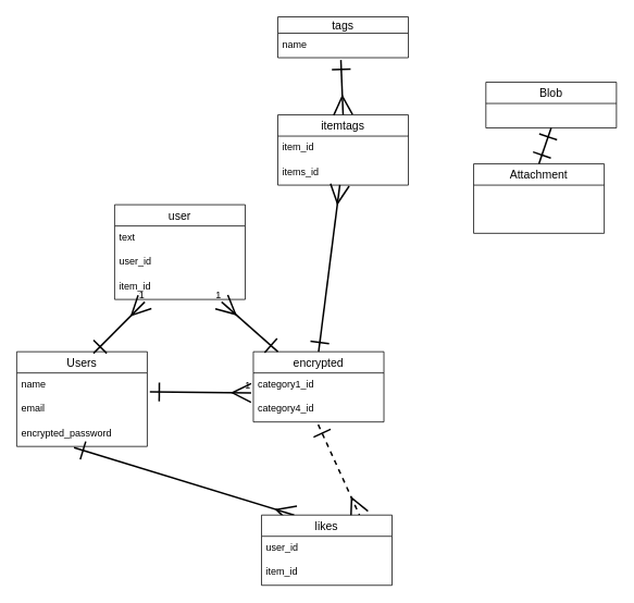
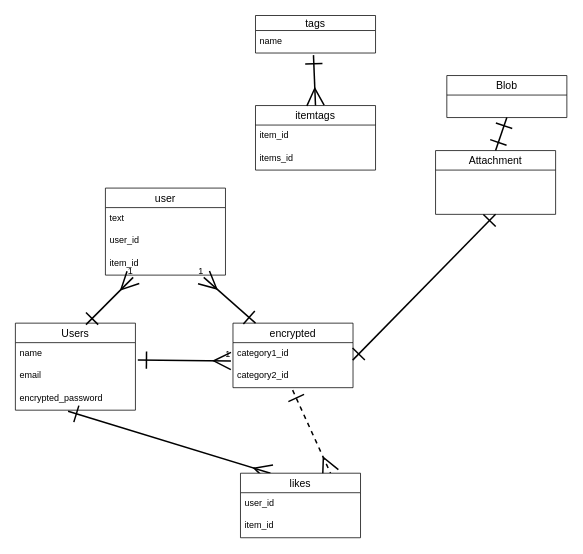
  <mxCell id="0" />
  <mxCell id="1" parent="0" />
  <mxCell id="2" value="Users" style="swimlane;fontStyle=0;childLayout=stackLayout;horizontal=1;startSize=26;horizontalStack=0;resizeParent=1;resizeParentMax=0;resizeLast=0;collapsible=1;marginBottom=0;align=center;fontSize=14;" parent="1" vertex="1"><mxGeometry x="20" y="430" width="160" height="116" as="geometry" /></mxCell>
  <mxCell id="3" value="name" style="text;strokeColor=none;fillColor=none;spacingLeft=4;spacingRight=4;overflow=hidden;rotatable=0;points=[[0,0.5],[1,0.5]];portConstraint=eastwest;fontSize=12;" parent="2" vertex="1"><mxGeometry y="26" width="160" height="30" as="geometry" /></mxCell>
  <mxCell id="4" value="email" style="text;strokeColor=none;fillColor=none;spacingLeft=4;spacingRight=4;overflow=hidden;rotatable=0;points=[[0,0.5],[1,0.5]];portConstraint=eastwest;fontSize=12;" parent="2" vertex="1"><mxGeometry y="56" width="160" height="30" as="geometry" /></mxCell>
  <mxCell id="5" value="encrypted_password" style="text;strokeColor=none;fillColor=none;spacingLeft=4;spacingRight=4;overflow=hidden;rotatable=0;points=[[0,0.5],[1,0.5]];portConstraint=eastwest;fontSize=12;" parent="2" vertex="1"><mxGeometry y="86" width="160" height="30" as="geometry" /></mxCell>
  <mxCell id="6" value="encrypted" style="swimlane;fontStyle=0;childLayout=stackLayout;horizontal=1;startSize=26;horizontalStack=0;resizeParent=1;resizeParentMax=0;resizeLast=0;collapsible=1;marginBottom=0;align=center;fontSize=14;" parent="1" vertex="1"><mxGeometry x="310" y="430" width="160" height="86" as="geometry" /></mxCell>
  <mxCell id="7" value="category1_id" style="text;strokeColor=none;fillColor=none;spacingLeft=4;spacingRight=4;overflow=hidden;rotatable=0;points=[[0,0.5],[1,0.5]];portConstraint=eastwest;fontSize=12;" parent="6" vertex="1"><mxGeometry y="26" width="160" height="30" as="geometry" /></mxCell>
- <mxCell id="8" value="category4_id" style="text;strokeColor=none;fillColor=none;spacingLeft=4;spacingRight=4;overflow=hidden;rotatable=0;points=[[0,0.5],[1,0.5]];portConstraint=eastwest;fontSize=12;" parent="6" vertex="1"><mxGeometry y="56" width="160" height="30" as="geometry" /></mxCell>
+ <mxCell id="8" value="category2_id" style="text;strokeColor=none;fillColor=none;spacingLeft=4;spacingRight=4;overflow=hidden;rotatable=0;points=[[0,0.5],[1,0.5]];portConstraint=eastwest;fontSize=12;" parent="6" vertex="1"><mxGeometry y="56" width="160" height="30" as="geometry" /></mxCell>
  <mxCell id="9" value="" style="endArrow=ERmany;html=1;rounded=0;strokeColor=default;strokeWidth=2;endFill=0;endSize=20;exitX=1.02;exitY=0.776;exitDx=0;exitDy=0;startArrow=ERone;startFill=0;startSize=20;entryX=-0.017;entryY=0.816;entryDx=0;entryDy=0;exitPerimeter=0;entryPerimeter=0;" parent="1" source="3" target="7" edge="1"><mxGeometry relative="1" as="geometry"><mxPoint x="273.68" y="408.95" as="sourcePoint" /><mxPoint x="380" y="430" as="targetPoint" /></mxGeometry></mxCell>
  <mxCell id="10" value="1" style="resizable=0;html=1;align=right;verticalAlign=bottom;" parent="9" connectable="0" vertex="1"><mxGeometry x="1" relative="1" as="geometry" /></mxCell>
  <mxCell id="11" value="" style="endArrow=ERmany;html=1;rounded=0;startSize=20;sourcePerimeterSpacing=0;endFill=0;endSize=20;startArrow=ERone;startFill=0;strokeWidth=2;entryX=0.75;entryY=0;entryDx=0;entryDy=0;exitX=0.497;exitY=1.11;exitDx=0;exitDy=0;exitPerimeter=0;dashed=1;" parent="1" source="8" target="13" edge="1"><mxGeometry relative="1" as="geometry"><mxPoint x="518.16" y="567.14" as="sourcePoint" /><mxPoint x="353" y="796" as="targetPoint" /></mxGeometry></mxCell>
  <mxCell id="12" value="" style="endArrow=ERmany;html=1;rounded=0;startSize=20;sourcePerimeterSpacing=0;endFill=0;endSize=20;startArrow=ERone;startFill=0;strokeWidth=2;entryX=0.25;entryY=0;entryDx=0;entryDy=0;exitX=0.439;exitY=1.051;exitDx=0;exitDy=0;exitPerimeter=0;" parent="1" source="5" target="13" edge="1"><mxGeometry relative="1" as="geometry"><mxPoint x="183.92" y="421.43" as="sourcePoint" /><mxPoint x="110" y="740" as="targetPoint" /></mxGeometry></mxCell>
  <mxCell id="13" value="likes" style="swimlane;fontStyle=0;childLayout=stackLayout;horizontal=1;startSize=26;horizontalStack=0;resizeParent=1;resizeParentMax=0;resizeLast=0;collapsible=1;marginBottom=0;align=center;fontSize=14;" parent="1" vertex="1"><mxGeometry x="320" y="630" width="160" height="86" as="geometry" /></mxCell>
  <mxCell id="14" value="user_id" style="text;strokeColor=none;fillColor=none;spacingLeft=4;spacingRight=4;overflow=hidden;rotatable=0;points=[[0,0.5],[1,0.5]];portConstraint=eastwest;fontSize=12;" parent="13" vertex="1"><mxGeometry y="26" width="160" height="30" as="geometry" /></mxCell>
  <mxCell id="15" value="item_id" style="text;strokeColor=none;fillColor=none;spacingLeft=4;spacingRight=4;overflow=hidden;rotatable=0;points=[[0,0.5],[1,0.5]];portConstraint=eastwest;fontSize=12;" parent="13" vertex="1"><mxGeometry y="56" width="160" height="30" as="geometry" /></mxCell>
  <mxCell id="16" value="Attachment" style="swimlane;fontStyle=0;childLayout=stackLayout;horizontal=1;startSize=26;horizontalStack=0;resizeParent=1;resizeParentMax=0;resizeLast=0;collapsible=1;marginBottom=0;align=center;fontSize=14;" parent="1" vertex="1"><mxGeometry x="580" y="200" width="160" height="85" as="geometry" /></mxCell>
  <mxCell id="17" value="Blob" style="swimlane;fontStyle=0;childLayout=stackLayout;horizontal=1;startSize=26;horizontalStack=0;resizeParent=1;resizeParentMax=0;resizeLast=0;collapsible=1;marginBottom=0;align=center;fontSize=14;" parent="1" vertex="1"><mxGeometry x="595" y="100" width="160" height="56" as="geometry" /></mxCell>
+ <mxCell id="18" value="" style="endArrow=ERone;html=1;rounded=0;startSize=20;sourcePerimeterSpacing=0;endFill=0;endSize=20;startArrow=ERone;startFill=0;strokeWidth=2;entryX=0.997;entryY=0.776;entryDx=0;entryDy=0;exitX=0.5;exitY=1;exitDx=0;exitDy=0;entryPerimeter=0;" parent="1" source="16" target="7" edge="1"><mxGeometry relative="1" as="geometry"><mxPoint x="704.16" y="286.57" as="sourcePoint" /><mxPoint x="580" y="359.43" as="targetPoint" /></mxGeometry></mxCell>
  <mxCell id="19" value="" style="endArrow=ERone;html=1;rounded=0;startSize=20;sourcePerimeterSpacing=0;endFill=0;endSize=20;startArrow=ERone;startFill=0;strokeWidth=2;entryX=0.5;entryY=0;entryDx=0;entryDy=0;exitX=0.5;exitY=1;exitDx=0;exitDy=0;" parent="1" source="17" target="16" edge="1"><mxGeometry relative="1" as="geometry"><mxPoint x="670" y="170" as="sourcePoint" /><mxPoint x="550" y="290" as="targetPoint" /></mxGeometry></mxCell>
  <mxCell id="20" value="tags" style="swimlane;fontStyle=0;childLayout=stackLayout;horizontal=1;startSize=20;horizontalStack=0;resizeParent=1;resizeParentMax=0;resizeLast=0;collapsible=1;marginBottom=0;align=center;fontSize=14;" parent="1" vertex="1"><mxGeometry x="340" y="20" width="160" height="50" as="geometry" /></mxCell>
  <mxCell id="21" value="name" style="text;strokeColor=none;fillColor=none;spacingLeft=4;spacingRight=4;overflow=hidden;rotatable=0;points=[[0,0.5],[1,0.5]];portConstraint=eastwest;fontSize=12;" parent="20" vertex="1"><mxGeometry y="20" width="160" height="30" as="geometry" /></mxCell>
  <mxCell id="22" value="itemtags" style="swimlane;fontStyle=0;childLayout=stackLayout;horizontal=1;startSize=26;horizontalStack=0;resizeParent=1;resizeParentMax=0;resizeLast=0;collapsible=1;marginBottom=0;align=center;fontSize=14;" parent="1" vertex="1"><mxGeometry x="340" y="140" width="160" height="86" as="geometry" /></mxCell>
  <mxCell id="23" value="item_id" style="text;strokeColor=none;fillColor=none;spacingLeft=4;spacingRight=4;overflow=hidden;rotatable=0;points=[[0,0.5],[1,0.5]];portConstraint=eastwest;fontSize=12;" parent="22" vertex="1"><mxGeometry y="26" width="160" height="30" as="geometry" /></mxCell>
  <mxCell id="24" value="items_id" style="text;strokeColor=none;fillColor=none;spacingLeft=4;spacingRight=4;overflow=hidden;rotatable=0;points=[[0,0.5],[1,0.5]];portConstraint=eastwest;fontSize=12;" parent="22" vertex="1"><mxGeometry y="56" width="160" height="30" as="geometry" /></mxCell>
- <mxCell id="25" value="" style="endArrow=ERmany;html=1;rounded=0;startSize=20;sourcePerimeterSpacing=0;endFill=0;endSize=20;startArrow=ERone;startFill=0;strokeWidth=2;entryX=0.475;entryY=0.992;entryDx=0;entryDy=0;exitX=0.5;exitY=0;exitDx=0;exitDy=0;entryPerimeter=0;" parent="1" source="6" target="24" edge="1"><mxGeometry relative="1" as="geometry"><mxPoint x="509.52" y="379.3" as="sourcePoint" /><mxPoint x="404" y="520" as="targetPoint" /></mxGeometry></mxCell>
  <mxCell id="26" value="" style="endArrow=ERmany;html=1;rounded=0;startSize=20;sourcePerimeterSpacing=0;endFill=0;endSize=20;startArrow=ERone;startFill=0;strokeWidth=2;entryX=0.5;entryY=0;entryDx=0;entryDy=0;exitX=0.483;exitY=1.094;exitDx=0;exitDy=0;exitPerimeter=0;" parent="1" source="21" target="22" edge="1"><mxGeometry relative="1" as="geometry"><mxPoint x="519.52" y="389.3" as="sourcePoint" /><mxPoint x="414" y="530" as="targetPoint" /></mxGeometry></mxCell>
  <mxCell id="27" value="user" style="swimlane;fontStyle=0;childLayout=stackLayout;horizontal=1;startSize=26;horizontalStack=0;resizeParent=1;resizeParentMax=0;resizeLast=0;collapsible=1;marginBottom=0;align=center;fontSize=14;" vertex="1" parent="1"><mxGeometry x="140" y="250" width="160" height="116" as="geometry" /></mxCell>
  <mxCell id="28" value="text" style="text;strokeColor=none;fillColor=none;spacingLeft=4;spacingRight=4;overflow=hidden;rotatable=0;points=[[0,0.5],[1,0.5]];portConstraint=eastwest;fontSize=12;" vertex="1" parent="27"><mxGeometry y="26" width="160" height="30" as="geometry" /></mxCell>
  <mxCell id="29" value="user_id" style="text;strokeColor=none;fillColor=none;spacingLeft=4;spacingRight=4;overflow=hidden;rotatable=0;points=[[0,0.5],[1,0.5]];portConstraint=eastwest;fontSize=12;" vertex="1" parent="27"><mxGeometry y="56" width="160" height="30" as="geometry" /></mxCell>
  <mxCell id="30" value="item_id" style="text;strokeColor=none;fillColor=none;spacingLeft=4;spacingRight=4;overflow=hidden;rotatable=0;points=[[0,0.5],[1,0.5]];portConstraint=eastwest;fontSize=12;" vertex="1" parent="27"><mxGeometry y="86" width="160" height="30" as="geometry" /></mxCell>
  <mxCell id="31" value="" style="endArrow=ERmany;html=1;rounded=0;strokeColor=default;strokeWidth=2;endFill=0;endSize=20;exitX=0.588;exitY=0.017;exitDx=0;exitDy=0;startArrow=ERone;startFill=0;startSize=20;entryX=0.231;entryY=1.1;entryDx=0;entryDy=0;exitPerimeter=0;entryPerimeter=0;" edge="1" parent="1" source="2" target="30"><mxGeometry relative="1" as="geometry"><mxPoint x="120" y="430" as="sourcePoint" /><mxPoint x="244.08" y="431.2" as="targetPoint" /></mxGeometry></mxCell>
  <mxCell id="32" value="1" style="resizable=0;html=1;align=right;verticalAlign=bottom;" connectable="0" vertex="1" parent="31"><mxGeometry x="1" relative="1" as="geometry" /></mxCell>
  <mxCell id="33" value="" style="endArrow=ERmany;html=1;rounded=0;strokeColor=default;strokeWidth=2;endFill=0;endSize=20;startArrow=ERone;startFill=0;startSize=20;entryX=0.819;entryY=1.1;entryDx=0;entryDy=0;entryPerimeter=0;exitX=0.188;exitY=0;exitDx=0;exitDy=0;exitPerimeter=0;" edge="1" parent="1" source="6" target="30"><mxGeometry relative="1" as="geometry"><mxPoint x="340" y="390" as="sourcePoint" /><mxPoint x="317.28" y="490.48" as="targetPoint" /></mxGeometry></mxCell>
  <mxCell id="34" value="1" style="resizable=0;html=1;align=right;verticalAlign=bottom;" connectable="0" vertex="1" parent="33"><mxGeometry x="1" relative="1" as="geometry" /></mxCell>
